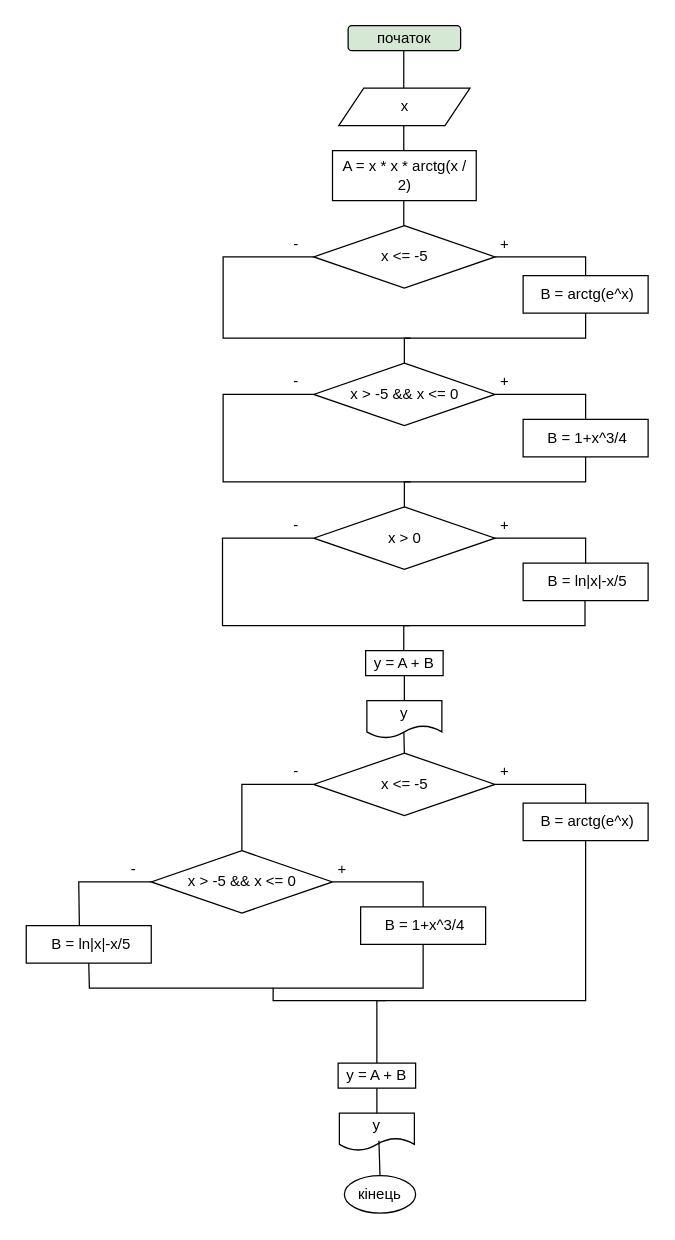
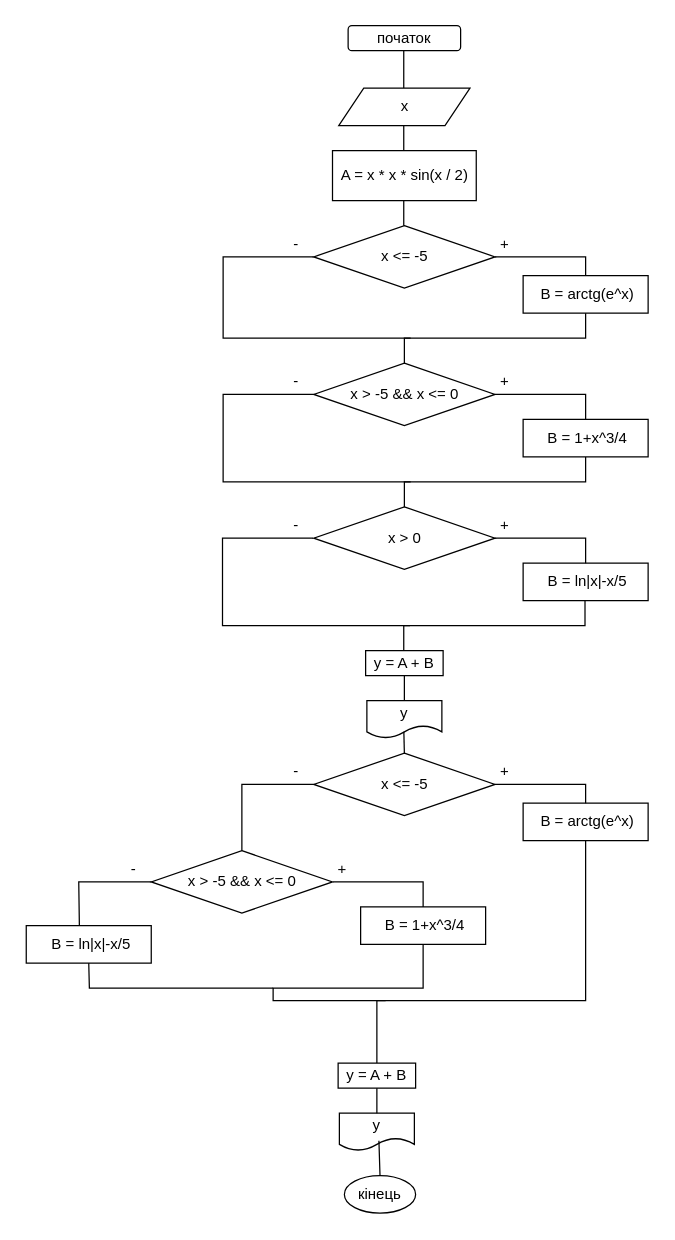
  <mxCell id="0" />
  <mxCell id="1" parent="0" />
- <mxCell id="2" value="початок" style="rounded=1;whiteSpace=wrap;html=1;fontSize=12;glass=0;strokeWidth=1;shadow=0;fillColor=#d5e8d4;" parent="1" vertex="1"><mxGeometry x="278" y="20" width="90" height="20" as="geometry" /></mxCell>
+ <mxCell id="2" value="початок" style="rounded=1;whiteSpace=wrap;html=1;fontSize=12;glass=0;strokeWidth=1;shadow=0;" parent="1" vertex="1"><mxGeometry x="278" y="20" width="90" height="20" as="geometry" /></mxCell>
  <mxCell id="3" value="" style="endArrow=none;html=1;rounded=0;" edge="1" parent="1"><mxGeometry width="50" height="50" relative="1" as="geometry"><mxPoint x="322.5" y="70" as="sourcePoint" /><mxPoint x="322.5" y="40" as="targetPoint" /></mxGeometry></mxCell>
  <mxCell id="4" value="х" style="shape=parallelogram;perimeter=parallelogramPerimeter;whiteSpace=wrap;html=1;fixedSize=1;" vertex="1" parent="1"><mxGeometry x="270.5" y="70" width="105" height="30" as="geometry" /></mxCell>
- <mxCell id="5" value="A = x * x * arctg(x / 2)" style="rounded=0;whiteSpace=wrap;html=1;" vertex="1" parent="1"><mxGeometry x="265.5" width="115" height="40" as="geometry" y="120" /></mxCell>
+ <mxCell id="5" value="A = x * x * sin(x / 2)" style="rounded=0;whiteSpace=wrap;html=1;" vertex="1" parent="1"><mxGeometry x="265.5" width="115" height="40" as="geometry" y="120" /></mxCell>
  <mxCell id="6" value="" style="endArrow=none;html=1;rounded=0;" edge="1" parent="1"><mxGeometry width="50" height="50" relative="1" as="geometry"><mxPoint x="322.5" as="sourcePoint" y="120" /><mxPoint x="322.5" y="100" as="targetPoint" /></mxGeometry></mxCell>
  <mxCell id="7" value="x &amp;lt;= -5" style="rhombus;whiteSpace=wrap;html=1;" vertex="1" parent="1"><mxGeometry x="250.5" y="180" width="145" height="50" as="geometry" /></mxCell>
  <mxCell id="8" value="&amp;nbsp;B = arctg(e^x)" style="rounded=0;whiteSpace=wrap;html=1;" vertex="1" parent="1"><mxGeometry x="418" y="220" width="100" height="30" as="geometry" /></mxCell>
  <mxCell id="9" value="x &amp;gt; -5 &amp;amp;&amp;amp; x &amp;lt;= 0" style="rhombus;whiteSpace=wrap;html=1;" vertex="1" parent="1"><mxGeometry x="250.5" y="290" width="145" height="50" as="geometry" /></mxCell>
  <mxCell id="10" style="edgeStyle=orthogonalEdgeStyle;rounded=0;orthogonalLoop=1;jettySize=auto;html=1;exitX=0.5;exitY=1;exitDx=0;exitDy=0;" edge="1" parent="1" source="8" target="8"><mxGeometry relative="1" as="geometry" /></mxCell>
  <mxCell id="11" value="" style="endArrow=none;html=1;rounded=0;exitX=1;exitY=0.5;exitDx=0;exitDy=0;" edge="1" parent="1" source="7"><mxGeometry width="50" height="50" relative="1" as="geometry"><mxPoint x="404" y="204.5" as="sourcePoint" /><mxPoint x="468" y="220" as="targetPoint" /><Array as="points"><mxPoint x="468" y="205" /></Array></mxGeometry></mxCell>
  <mxCell id="12" value="" style="endArrow=none;html=1;rounded=0;exitX=0.5;exitY=0;exitDx=0;exitDy=0;entryX=0.5;entryY=1;entryDx=0;entryDy=0;" edge="1" parent="1" source="9" target="8"><mxGeometry width="50" height="50" relative="1" as="geometry"><mxPoint x="418" y="320" as="sourcePoint" /><mxPoint x="468" y="270" as="targetPoint" /><Array as="points"><mxPoint x="323" y="270" /><mxPoint x="428" y="270" /><mxPoint x="468" y="270" /></Array></mxGeometry></mxCell>
  <mxCell id="13" value="" style="endArrow=none;html=1;rounded=0;entryX=0;entryY=0.5;entryDx=0;entryDy=0;" edge="1" parent="1" target="7"><mxGeometry width="50" height="50" relative="1" as="geometry"><mxPoint x="328" y="270" as="sourcePoint" /><mxPoint x="250.5" y="200" as="targetPoint" /><Array as="points"><mxPoint x="178" y="270" /><mxPoint x="178" y="205" /></Array></mxGeometry></mxCell>
  <mxCell id="14" value="&amp;nbsp;B = 1+x^3/4" style="rounded=0;whiteSpace=wrap;html=1;" vertex="1" parent="1"><mxGeometry x="418" y="335" width="100" height="30" as="geometry" /></mxCell>
  <mxCell id="15" style="edgeStyle=orthogonalEdgeStyle;rounded=0;orthogonalLoop=1;jettySize=auto;html=1;exitX=0.5;exitY=1;exitDx=0;exitDy=0;" edge="1" parent="1" source="14" target="14"><mxGeometry relative="1" as="geometry" /></mxCell>
  <mxCell id="16" value="" style="endArrow=none;html=1;rounded=0;exitX=1;exitY=0.5;exitDx=0;exitDy=0;" edge="1" parent="1" source="9"><mxGeometry width="50" height="50" relative="1" as="geometry"><mxPoint x="388" y="315" as="sourcePoint" /><mxPoint x="468" y="335" as="targetPoint" /><Array as="points"><mxPoint x="468" y="315" /></Array></mxGeometry></mxCell>
  <mxCell id="17" value="" style="endArrow=none;html=1;rounded=0;" edge="1" parent="1"><mxGeometry width="50" height="50" relative="1" as="geometry"><mxPoint x="322.5" y="180" as="sourcePoint" /><mxPoint x="322.5" y="160" as="targetPoint" /></mxGeometry></mxCell>
  <mxCell id="18" value="x &amp;gt; 0" style="rhombus;whiteSpace=wrap;html=1;" vertex="1" parent="1"><mxGeometry x="250.5" y="405" width="145" height="50" as="geometry" /></mxCell>
  <mxCell id="19" style="edgeStyle=orthogonalEdgeStyle;rounded=0;orthogonalLoop=1;jettySize=auto;html=1;exitX=0.5;exitY=1;exitDx=0;exitDy=0;" edge="1" parent="1"><mxGeometry relative="1" as="geometry"><mxPoint x="468" y="365" as="sourcePoint" /><mxPoint x="468" y="365" as="targetPoint" /></mxGeometry></mxCell>
  <mxCell id="20" value="" style="endArrow=none;html=1;rounded=0;exitX=0.5;exitY=0;exitDx=0;exitDy=0;entryX=0.5;entryY=1;entryDx=0;entryDy=0;" edge="1" parent="1" source="18"><mxGeometry width="50" height="50" relative="1" as="geometry"><mxPoint x="418" y="435" as="sourcePoint" /><mxPoint x="468" y="365" as="targetPoint" /><Array as="points"><mxPoint x="323" y="385" /><mxPoint x="428" y="385" /><mxPoint x="468" y="385" /></Array></mxGeometry></mxCell>
  <mxCell id="21" value="" style="endArrow=none;html=1;rounded=0;entryX=0;entryY=0.5;entryDx=0;entryDy=0;" edge="1" parent="1" target="9"><mxGeometry width="50" height="50" relative="1" as="geometry"><mxPoint x="328" y="385" as="sourcePoint" /><mxPoint x="250.5" y="320" as="targetPoint" /><Array as="points"><mxPoint x="178" y="385" /><mxPoint x="178" y="315" /></Array></mxGeometry></mxCell>
  <mxCell id="22" value="&amp;nbsp;B = ln|x|-x/5" style="rounded=0;whiteSpace=wrap;html=1;" vertex="1" parent="1"><mxGeometry x="418" y="450" width="100" height="30" as="geometry" /></mxCell>
  <mxCell id="23" style="edgeStyle=orthogonalEdgeStyle;rounded=0;orthogonalLoop=1;jettySize=auto;html=1;exitX=0.5;exitY=1;exitDx=0;exitDy=0;" edge="1" parent="1" source="22" target="22"><mxGeometry relative="1" as="geometry" /></mxCell>
  <mxCell id="24" value="" style="endArrow=none;html=1;rounded=0;exitX=1;exitY=0.5;exitDx=0;exitDy=0;" edge="1" parent="1" source="18"><mxGeometry width="50" height="50" relative="1" as="geometry"><mxPoint x="388" y="430" as="sourcePoint" /><mxPoint x="468" y="450" as="targetPoint" /><Array as="points"><mxPoint x="468" y="430" /></Array></mxGeometry></mxCell>
  <mxCell id="25" style="edgeStyle=orthogonalEdgeStyle;rounded=0;orthogonalLoop=1;jettySize=auto;html=1;exitX=0.5;exitY=1;exitDx=0;exitDy=0;" edge="1" parent="1"><mxGeometry relative="1" as="geometry"><mxPoint x="467.5" y="480" as="sourcePoint" /><mxPoint x="467.5" y="480" as="targetPoint" /></mxGeometry></mxCell>
  <mxCell id="26" style="edgeStyle=orthogonalEdgeStyle;rounded=0;orthogonalLoop=1;jettySize=auto;html=1;exitX=0.5;exitY=1;exitDx=0;exitDy=0;" edge="1" parent="1"><mxGeometry relative="1" as="geometry"><mxPoint x="467.5" y="480" as="sourcePoint" /><mxPoint x="467.5" y="480" as="targetPoint" /></mxGeometry></mxCell>
  <mxCell id="27" value="" style="endArrow=none;html=1;rounded=0;exitX=0.5;exitY=0;exitDx=0;exitDy=0;entryX=0.5;entryY=1;entryDx=0;entryDy=0;" edge="1" parent="1"><mxGeometry width="50" height="50" relative="1" as="geometry"><mxPoint x="322.5" y="520" as="sourcePoint" /><mxPoint x="467.5" y="480" as="targetPoint" /><Array as="points"><mxPoint x="322.5" y="500" /><mxPoint x="427.5" y="500" /><mxPoint x="467.5" y="500" /></Array></mxGeometry></mxCell>
  <mxCell id="28" value="" style="endArrow=none;html=1;rounded=0;entryX=0;entryY=0.5;entryDx=0;entryDy=0;" edge="1" parent="1"><mxGeometry width="50" height="50" relative="1" as="geometry"><mxPoint x="327.5" y="500" as="sourcePoint" /><mxPoint x="250" y="430" as="targetPoint" /><Array as="points"><mxPoint x="177.5" y="500" /><mxPoint x="177.5" y="430" /></Array></mxGeometry></mxCell>
  <mxCell id="29" value="y = A + B" style="rounded=0;whiteSpace=wrap;html=1;" vertex="1" parent="1"><mxGeometry x="292" y="520" width="62" height="20" as="geometry" /></mxCell>
  <mxCell id="30" value="+" style="text;html=1;align=center;verticalAlign=middle;resizable=0;points=[];autosize=1;strokeColor=none;fillColor=none;" vertex="1" parent="1"><mxGeometry x="388" y="180" width="30" height="30" as="geometry" /></mxCell>
  <mxCell id="31" value="+" style="text;html=1;align=center;verticalAlign=middle;resizable=0;points=[];autosize=1;strokeColor=none;fillColor=none;" vertex="1" parent="1"><mxGeometry x="388" y="290" width="30" height="30" as="geometry" /></mxCell>
  <mxCell id="32" value="+" style="text;html=1;align=center;verticalAlign=middle;resizable=0;points=[];autosize=1;strokeColor=none;fillColor=none;" vertex="1" parent="1"><mxGeometry x="388" y="405" width="30" height="30" as="geometry" /></mxCell>
  <mxCell id="33" value="-" style="text;html=1;align=center;verticalAlign=middle;resizable=0;points=[];autosize=1;strokeColor=none;fillColor=none;" vertex="1" parent="1"><mxGeometry x="220.5" y="405" width="30" height="30" as="geometry" /></mxCell>
  <mxCell id="34" value="-" style="text;html=1;align=center;verticalAlign=middle;resizable=0;points=[];autosize=1;strokeColor=none;fillColor=none;" vertex="1" parent="1"><mxGeometry x="220.5" y="290" width="30" height="30" as="geometry" /></mxCell>
  <mxCell id="35" value="-" style="text;html=1;align=center;verticalAlign=middle;resizable=0;points=[];autosize=1;strokeColor=none;fillColor=none;" vertex="1" parent="1"><mxGeometry x="220.5" y="180" width="30" height="30" as="geometry" /></mxCell>
  <mxCell id="36" value="y" style="shape=document;whiteSpace=wrap;html=1;boundedLbl=1;size=0.333;" vertex="1" parent="1"><mxGeometry x="293" y="560" width="60" height="30" as="geometry" /></mxCell>
  <mxCell id="37" value="" style="endArrow=none;html=1;rounded=0;exitX=0.5;exitY=0;exitDx=0;exitDy=0;entryX=0.5;entryY=1;entryDx=0;entryDy=0;" edge="1" parent="1" source="36" target="29"><mxGeometry width="50" height="50" relative="1" as="geometry"><mxPoint x="268" y="590" as="sourcePoint" /><mxPoint x="318" y="540" as="targetPoint" /></mxGeometry></mxCell>
  <mxCell id="38" value="x &amp;lt;= -5" style="rhombus;whiteSpace=wrap;html=1;" vertex="1" parent="1"><mxGeometry x="250.5" y="602" width="145" height="50" as="geometry" /></mxCell>
  <mxCell id="39" value="&amp;nbsp;B = arctg(e^x)" style="rounded=0;whiteSpace=wrap;html=1;" vertex="1" parent="1"><mxGeometry x="418" y="642" width="100" height="30" as="geometry" /></mxCell>
  <mxCell id="40" style="edgeStyle=orthogonalEdgeStyle;rounded=0;orthogonalLoop=1;jettySize=auto;html=1;exitX=0.5;exitY=1;exitDx=0;exitDy=0;" edge="1" parent="1" source="39" target="39"><mxGeometry relative="1" as="geometry" /></mxCell>
  <mxCell id="41" value="" style="endArrow=none;html=1;rounded=0;exitX=1;exitY=0.5;exitDx=0;exitDy=0;" edge="1" parent="1" source="38"><mxGeometry width="50" height="50" relative="1" as="geometry"><mxPoint x="404" y="626.5" as="sourcePoint" /><mxPoint x="468" y="642" as="targetPoint" /><Array as="points"><mxPoint x="468" y="627" /></Array></mxGeometry></mxCell>
  <mxCell id="42" value="+" style="text;html=1;align=center;verticalAlign=middle;resizable=0;points=[];autosize=1;strokeColor=none;fillColor=none;" vertex="1" parent="1"><mxGeometry x="388" y="602" width="30" height="30" as="geometry" /></mxCell>
  <mxCell id="43" value="-" style="text;html=1;align=center;verticalAlign=middle;resizable=0;points=[];autosize=1;strokeColor=none;fillColor=none;" vertex="1" parent="1"><mxGeometry x="220.5" y="602" width="30" height="30" as="geometry" /></mxCell>
  <mxCell id="44" value="" style="endArrow=none;html=1;rounded=0;exitX=0.5;exitY=0;exitDx=0;exitDy=0;entryX=0.493;entryY=0.83;entryDx=0;entryDy=0;entryPerimeter=0;" edge="1" parent="1" source="38" target="36"><mxGeometry width="50" height="50" relative="1" as="geometry"><mxPoint x="168" y="580" as="sourcePoint" /><mxPoint x="218" y="530" as="targetPoint" /></mxGeometry></mxCell>
  <mxCell id="45" value="" style="endArrow=none;html=1;rounded=0;entryX=0;entryY=0.5;entryDx=0;entryDy=0;exitX=0.5;exitY=0;exitDx=0;exitDy=0;" edge="1" parent="1" source="46" target="38"><mxGeometry width="50" height="50" relative="1" as="geometry"><mxPoint x="188" y="690" as="sourcePoint" /><mxPoint x="220.5" y="622" as="targetPoint" /><Array as="points"><mxPoint x="193" y="627" /></Array></mxGeometry></mxCell>
  <mxCell id="46" value="x &amp;gt; -5 &amp;amp;&amp;amp; x &amp;lt;= 0" style="rhombus;whiteSpace=wrap;html=1;" vertex="1" parent="1"><mxGeometry x="120.5" y="680" width="145" height="50" as="geometry" /></mxCell>
  <mxCell id="47" value="&amp;nbsp;B = 1+x^3/4" style="rounded=0;whiteSpace=wrap;html=1;" vertex="1" parent="1"><mxGeometry x="288" y="725" width="100" height="30" as="geometry" /></mxCell>
  <mxCell id="48" style="edgeStyle=orthogonalEdgeStyle;rounded=0;orthogonalLoop=1;jettySize=auto;html=1;exitX=0.5;exitY=1;exitDx=0;exitDy=0;" edge="1" parent="1" source="47" target="47"><mxGeometry relative="1" as="geometry" /></mxCell>
  <mxCell id="49" value="" style="endArrow=none;html=1;rounded=0;exitX=1;exitY=0.5;exitDx=0;exitDy=0;" edge="1" parent="1"><mxGeometry width="50" height="50" relative="1" as="geometry"><mxPoint x="266" y="705" as="sourcePoint" /><mxPoint x="338" y="725" as="targetPoint" /><Array as="points"><mxPoint x="338" y="705" /></Array></mxGeometry></mxCell>
  <mxCell id="50" style="edgeStyle=orthogonalEdgeStyle;rounded=0;orthogonalLoop=1;jettySize=auto;html=1;exitX=0.5;exitY=1;exitDx=0;exitDy=0;" edge="1" parent="1"><mxGeometry relative="1" as="geometry"><mxPoint x="338" y="755" as="sourcePoint" /><mxPoint x="338" y="755" as="targetPoint" /></mxGeometry></mxCell>
  <mxCell id="51" value="+" style="text;html=1;align=center;verticalAlign=middle;resizable=0;points=[];autosize=1;strokeColor=none;fillColor=none;" vertex="1" parent="1"><mxGeometry x="258" y="680" width="30" height="30" as="geometry" /></mxCell>
  <mxCell id="52" value="" style="endArrow=none;html=1;rounded=0;entryX=0;entryY=0.5;entryDx=0;entryDy=0;" edge="1" parent="1"><mxGeometry width="50" height="50" relative="1" as="geometry"><mxPoint x="63" y="740" as="sourcePoint" /><mxPoint x="120.5" y="705" as="targetPoint" /><Array as="points"><mxPoint x="62.5" y="705" /></Array></mxGeometry></mxCell>
  <mxCell id="53" value="-" style="text;html=1;align=center;verticalAlign=middle;resizable=0;points=[];autosize=1;strokeColor=none;fillColor=none;" vertex="1" parent="1"><mxGeometry x="90.5" y="680" width="30" height="30" as="geometry" /></mxCell>
  <mxCell id="54" value="&amp;nbsp;B = ln|x|-x/5" style="rounded=0;whiteSpace=wrap;html=1;" vertex="1" parent="1"><mxGeometry x="20.5" y="740" width="100" height="30" as="geometry" /></mxCell>
  <mxCell id="55" value="" style="endArrow=none;html=1;rounded=0;exitX=0.5;exitY=0;exitDx=0;exitDy=0;" edge="1" parent="1" source="56"><mxGeometry width="50" height="50" relative="1" as="geometry"><mxPoint x="468" y="810" as="sourcePoint" /><mxPoint x="468" y="672" as="targetPoint" /><Array as="points"><mxPoint x="301" y="800" /><mxPoint x="468" y="800" /></Array></mxGeometry></mxCell>
  <mxCell id="56" value="y = A + B" style="rounded=0;whiteSpace=wrap;html=1;" vertex="1" parent="1"><mxGeometry x="270" y="850" width="62" height="20" as="geometry" /></mxCell>
  <mxCell id="57" value="y" style="shape=document;whiteSpace=wrap;html=1;boundedLbl=1;size=0.333;" vertex="1" parent="1"><mxGeometry x="271" y="890" width="60" height="30" as="geometry" /></mxCell>
  <mxCell id="58" value="" style="endArrow=none;html=1;rounded=0;exitX=0.5;exitY=0;exitDx=0;exitDy=0;entryX=0.5;entryY=1;entryDx=0;entryDy=0;" edge="1" parent="1" source="57" target="56"><mxGeometry width="50" height="50" relative="1" as="geometry"><mxPoint x="246" y="920" as="sourcePoint" /><mxPoint x="296" y="870" as="targetPoint" /></mxGeometry></mxCell>
  <mxCell id="59" value="" style="endArrow=none;html=1;rounded=0;" edge="1" parent="1"><mxGeometry width="50" height="50" relative="1" as="geometry"><mxPoint x="308" y="800" as="sourcePoint" /><mxPoint x="338" y="755" as="targetPoint" /><Array as="points"><mxPoint x="218" y="800" /><mxPoint x="218" y="790" /><mxPoint x="338" y="790" /></Array></mxGeometry></mxCell>
  <mxCell id="60" value="" style="endArrow=none;html=1;rounded=0;entryX=0.5;entryY=1;entryDx=0;entryDy=0;" edge="1" parent="1" target="54"><mxGeometry width="50" height="50" relative="1" as="geometry"><mxPoint x="218" y="790" as="sourcePoint" /><mxPoint x="88" y="840" as="targetPoint" /><Array as="points"><mxPoint x="71" y="790" /></Array></mxGeometry></mxCell>
  <mxCell id="61" value="кінець" style="ellipse;whiteSpace=wrap;html=1;" vertex="1" parent="1"><mxGeometry x="275" y="940" width="57" height="30" as="geometry" /></mxCell>
  <mxCell id="62" value="" style="endArrow=none;html=1;rounded=0;exitX=0.5;exitY=0;exitDx=0;exitDy=0;entryX=0.527;entryY=0.737;entryDx=0;entryDy=0;entryPerimeter=0;" edge="1" parent="1" source="61" target="57"><mxGeometry width="50" height="50" relative="1" as="geometry"><mxPoint x="250.5" y="970" as="sourcePoint" /><mxPoint x="300.5" y="920" as="targetPoint" /><Array as="points" /></mxGeometry></mxCell>
